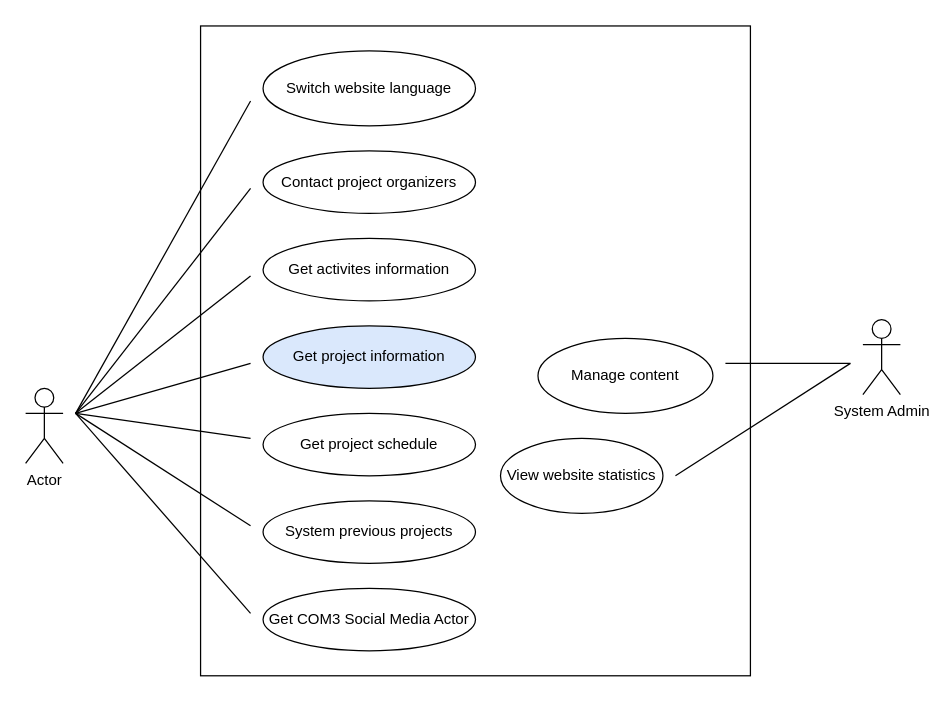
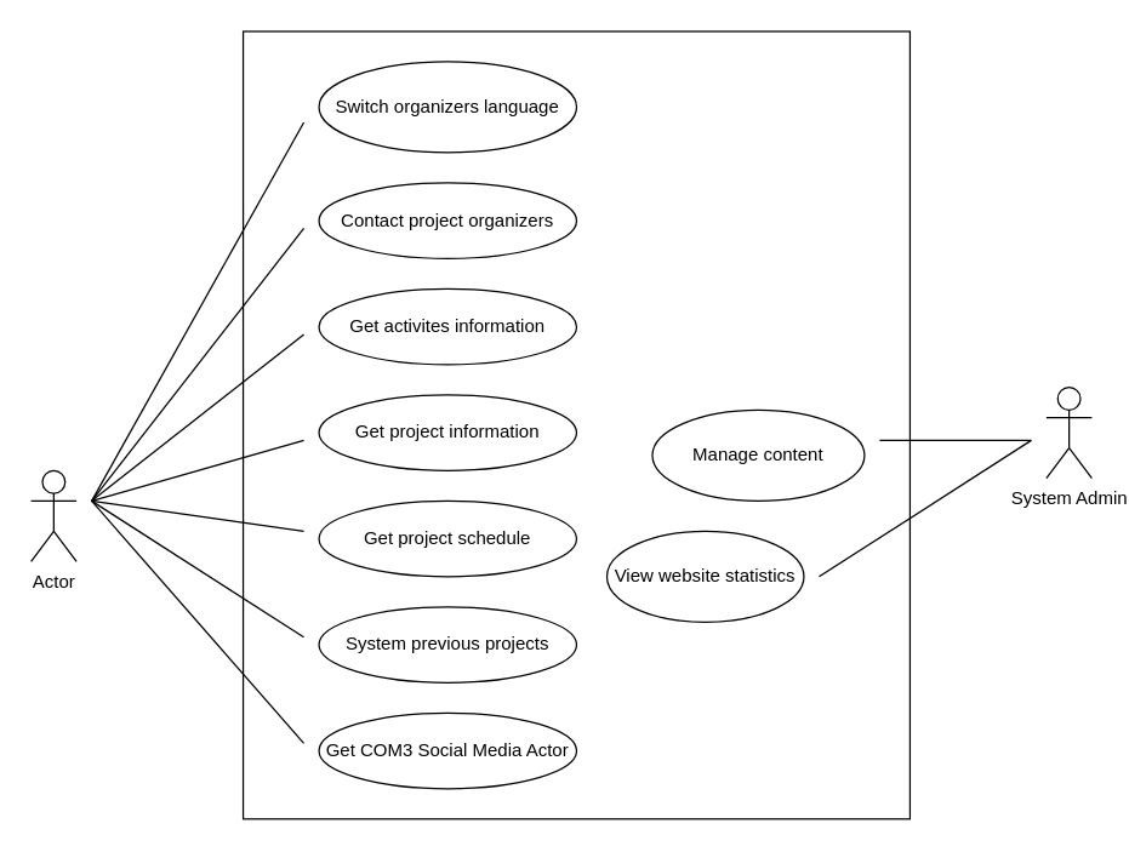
  <mxCell id="0" />
  <mxCell id="1" parent="0" />
- <mxCell id="2" value="Switch website language" style="ellipse;whiteSpace=wrap;html=1;" vertex="1" parent="1"><mxGeometry x="210" y="40" width="170" height="60" as="geometry" /></mxCell>
+ <mxCell id="2" value="Switch organizers language" style="ellipse;whiteSpace=wrap;html=1;" vertex="1" parent="1"><mxGeometry x="210" y="40" width="170" height="60" as="geometry" /></mxCell>
  <mxCell id="3" value="Contact project organizers" style="ellipse;whiteSpace=wrap;html=1;" vertex="1" parent="1"><mxGeometry x="210" y="120" width="170" height="50" as="geometry" /></mxCell>
  <mxCell id="4" value="Get activites information" style="ellipse;whiteSpace=wrap;html=1;" vertex="1" parent="1"><mxGeometry x="210" y="190" width="170" height="50" as="geometry" /></mxCell>
- <mxCell id="5" value="Get project information" style="ellipse;whiteSpace=wrap;html=1;fillColor=#dae8fc;" vertex="1" parent="1"><mxGeometry x="210" y="260" width="170" height="50" as="geometry" /></mxCell>
+ <mxCell id="5" value="Get project information" style="ellipse;whiteSpace=wrap;html=1;" vertex="1" parent="1"><mxGeometry x="210" y="260" width="170" height="50" as="geometry" /></mxCell>
  <mxCell id="6" value="Get project schedule" style="ellipse;whiteSpace=wrap;html=1;" vertex="1" parent="1"><mxGeometry x="210" y="330" width="170" height="50" as="geometry" /></mxCell>
  <mxCell id="7" value="System previous projects" style="ellipse;whiteSpace=wrap;html=1;" vertex="1" parent="1"><mxGeometry x="210" y="400" width="170" height="50" as="geometry" /></mxCell>
  <mxCell id="8" value="Get COM3 Social Media Actor" style="ellipse;whiteSpace=wrap;html=1;" vertex="1" parent="1"><mxGeometry x="210" y="470" width="170" height="50" as="geometry" /></mxCell>
  <mxCell id="9" value="Manage content" style="ellipse;whiteSpace=wrap;html=1;" vertex="1" parent="1"><mxGeometry x="430" y="270" width="140" height="60" as="geometry" /></mxCell>
  <mxCell id="10" value="View website statistics" style="ellipse;whiteSpace=wrap;html=1;" vertex="1" parent="1"><mxGeometry x="400" y="350" width="130" height="60" as="geometry" /></mxCell>
  <mxCell id="11" value="Actor" style="shape=umlActor;verticalLabelPosition=bottom;verticalAlign=top;html=1;outlineConnect=0;" vertex="1" parent="1"><mxGeometry x="20" y="310" width="30" height="60" as="geometry" /></mxCell>
  <mxCell id="12" value="" style="endArrow=none;html=1;" edge="1" parent="1"><mxGeometry width="50" height="50" relative="1" as="geometry"><mxPoint x="60" y="330" as="sourcePoint" /><mxPoint x="200" y="80" as="targetPoint" /></mxGeometry></mxCell>
  <mxCell id="13" value="" style="endArrow=none;html=1;" edge="1" parent="1"><mxGeometry width="50" height="50" relative="1" as="geometry"><mxPoint x="60" y="330" as="sourcePoint" /><mxPoint x="200" y="150" as="targetPoint" /></mxGeometry></mxCell>
  <mxCell id="14" value="" style="endArrow=none;html=1;" edge="1" parent="1"><mxGeometry width="50" height="50" relative="1" as="geometry"><mxPoint x="60" y="330" as="sourcePoint" /><mxPoint x="200" y="220" as="targetPoint" /></mxGeometry></mxCell>
  <mxCell id="15" value="" style="endArrow=none;html=1;" edge="1" parent="1"><mxGeometry width="50" height="50" relative="1" as="geometry"><mxPoint x="60" y="330" as="sourcePoint" /><mxPoint x="200" y="290" as="targetPoint" /></mxGeometry></mxCell>
  <mxCell id="16" value="" style="endArrow=none;html=1;" edge="1" parent="1"><mxGeometry width="50" height="50" relative="1" as="geometry"><mxPoint x="60" y="330" as="sourcePoint" /><mxPoint x="200" y="350" as="targetPoint" /></mxGeometry></mxCell>
  <mxCell id="17" value="" style="endArrow=none;html=1;" edge="1" parent="1"><mxGeometry width="50" height="50" relative="1" as="geometry"><mxPoint x="60" y="330" as="sourcePoint" /><mxPoint x="200" y="420" as="targetPoint" /></mxGeometry></mxCell>
  <mxCell id="18" value="" style="endArrow=none;html=1;" edge="1" parent="1"><mxGeometry width="50" height="50" relative="1" as="geometry"><mxPoint x="60" y="330" as="sourcePoint" /><mxPoint x="200" y="490" as="targetPoint" /></mxGeometry></mxCell>
  <mxCell id="19" value="System Admin" style="shape=umlActor;verticalLabelPosition=bottom;verticalAlign=top;html=1;outlineConnect=0;" vertex="1" parent="1"><mxGeometry x="690" y="255" width="30" height="60" as="geometry" /></mxCell>
  <mxCell id="20" value="" style="endArrow=none;html=1;" edge="1" parent="1"><mxGeometry width="50" height="50" relative="1" as="geometry"><mxPoint x="580" y="290" as="sourcePoint" /><mxPoint x="680" y="290" as="targetPoint" /></mxGeometry></mxCell>
  <mxCell id="21" value="" style="endArrow=none;html=1;" edge="1" parent="1"><mxGeometry width="50" height="50" relative="1" as="geometry"><mxPoint x="540" y="380" as="sourcePoint" /><mxPoint x="680" y="290" as="targetPoint" /></mxGeometry></mxCell>
  <mxCell id="22" value="" style="rounded=0;whiteSpace=wrap;html=1;fillColor=none;" vertex="1" parent="1"><mxGeometry x="160" y="20" width="440" height="520" as="geometry" /></mxCell>
